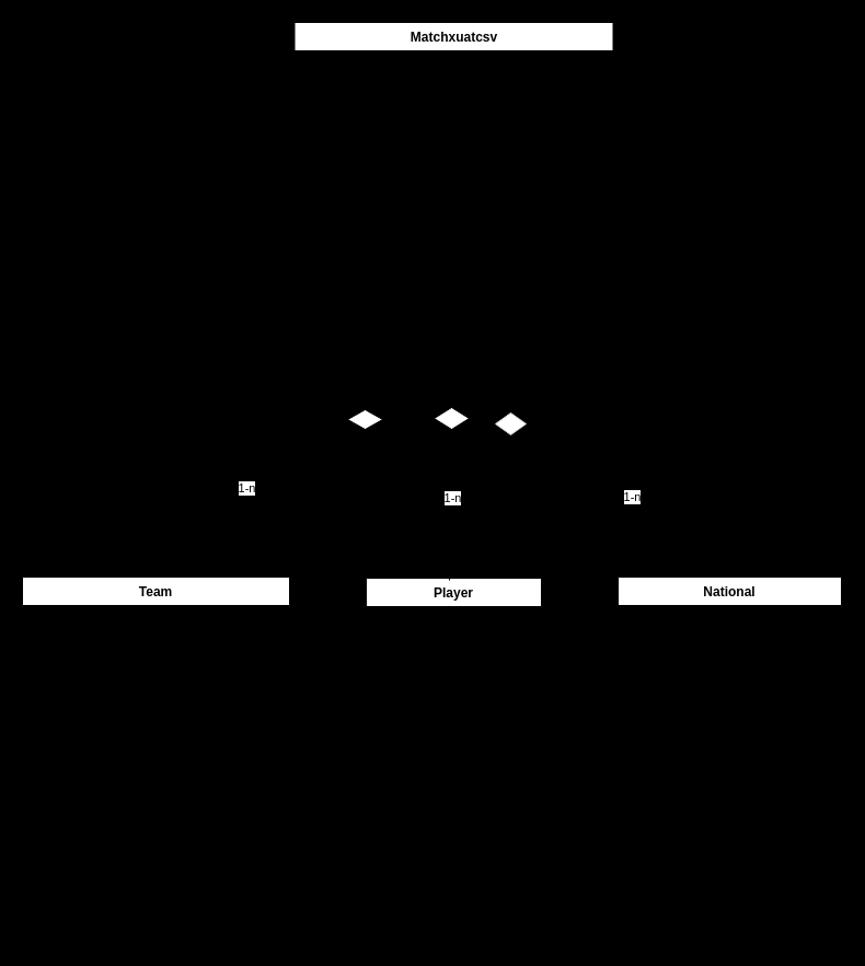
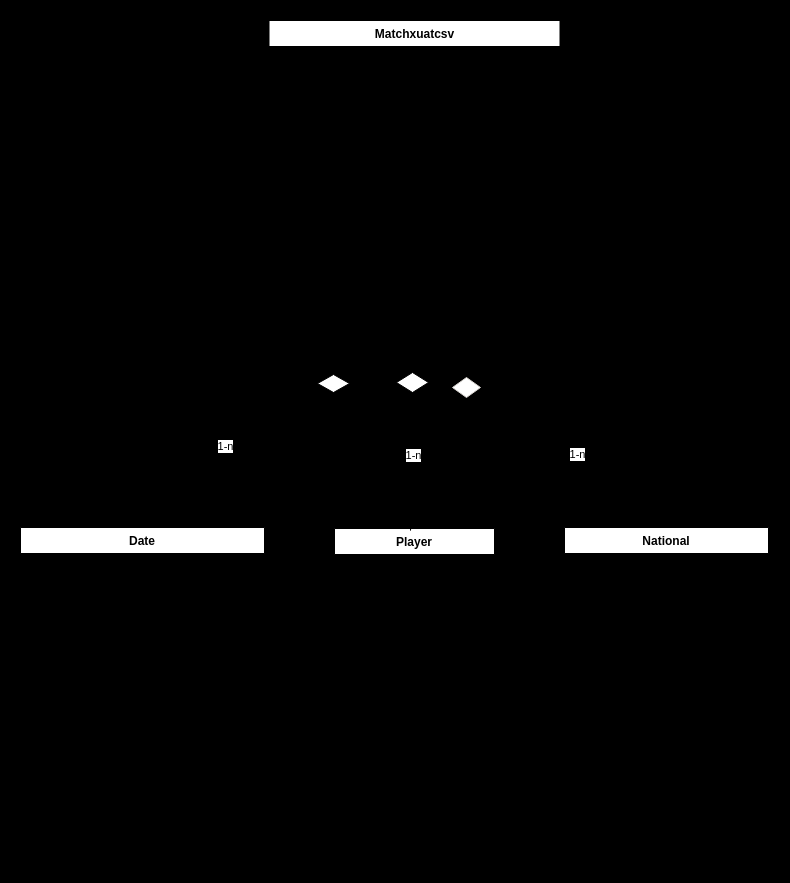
  <mxCell id="0" />
  <mxCell id="1" parent="0" />
  <mxCell id="2" value="&lt;font style=&quot;vertical-align: inherit;&quot;&gt;&lt;font style=&quot;vertical-align: inherit;&quot;&gt;Player&lt;/font&gt;&lt;/font&gt;" style="swimlane;fontStyle=1;align=center;verticalAlign=top;childLayout=stackLayout;horizontal=1;startSize=26;horizontalStack=0;resizeParent=1;resizeParentMax=0;resizeLast=0;collapsible=1;marginBottom=0;whiteSpace=wrap;html=1;" parent="1" vertex="1"><mxGeometry x="334" y="528" width="160" height="302" as="geometry"><mxRectangle x="310" y="220" width="100" height="30" as="alternateBounds" /></mxGeometry></mxCell>
  <mxCell id="3" value="&lt;font style=&quot;vertical-align: inherit;&quot;&gt;&lt;font style=&quot;vertical-align: inherit;&quot;&gt;- ID: string;&lt;br&gt;- Name: string;&lt;br&gt;- CMND: string;&lt;br&gt;- National: string;&lt;br&gt;- Date_of_birth: string;&lt;br&gt;- heght, weght: string;&lt;br&gt;- postion_play: string;&lt;br&gt;- IDteam: string&lt;br&gt;&lt;/font&gt;&lt;/font&gt;" style="text;strokeColor=none;fillColor=none;align=left;verticalAlign=top;spacingLeft=4;spacingRight=4;overflow=hidden;rotatable=0;points=[[0,0.5],[1,0.5]];portConstraint=eastwest;whiteSpace=wrap;html=1;" parent="2" vertex="1"><mxGeometry y="26" width="160" height="134" as="geometry" /></mxCell>
  <mxCell id="4" value="&lt;div&gt;void insert_inf();&lt;/div&gt;&lt;div&gt;void show_inf();&lt;/div&gt;&lt;div&gt;void insert_player_to_file();&lt;/div&gt;&lt;div&gt;string get_name();&lt;/div&gt;&lt;div&gt;string get_idteam();&lt;/div&gt;&lt;div&gt;void savefilecsv(string path);&lt;/div&gt;&lt;div&gt;bool operator==(const Player&amp;amp; other)const;&lt;/div&gt;" style="text;strokeColor=default;fillColor=none;align=left;verticalAlign=top;spacingLeft=4;spacingRight=4;overflow=hidden;rotatable=0;points=[[0,0.5],[1,0.5]];portConstraint=eastwest;whiteSpace=wrap;html=1;" parent="2" vertex="1"><mxGeometry y="160" width="160" height="142" as="geometry" /></mxCell>
- <mxCell id="5" value="Team" style="swimlane;fontStyle=1;align=center;verticalAlign=top;childLayout=stackLayout;horizontal=1;startSize=26;horizontalStack=0;resizeParent=1;resizeParentMax=0;resizeLast=0;collapsible=1;marginBottom=0;whiteSpace=wrap;html=1;" parent="1" vertex="1"><mxGeometry x="20" y="527" width="244" height="278" as="geometry" /></mxCell>
+ <mxCell id="5" value="Date" style="swimlane;fontStyle=1;align=center;verticalAlign=top;childLayout=stackLayout;horizontal=1;startSize=26;horizontalStack=0;resizeParent=1;resizeParentMax=0;resizeLast=0;collapsible=1;marginBottom=0;whiteSpace=wrap;html=1;" parent="1" vertex="1"><mxGeometry x="20" y="527" width="244" height="278" as="geometry" /></mxCell>
  <mxCell id="6" value="&lt;div&gt;- name, location, coach,id_team: string;&lt;/div&gt;&lt;div&gt;- vector&amp;lt;Player&amp;gt; list_player;&lt;/div&gt;" style="text;strokeColor=none;fillColor=none;align=left;verticalAlign=top;spacingLeft=4;spacingRight=4;overflow=hidden;rotatable=0;points=[[0,0.5],[1,0.5]];portConstraint=eastwest;whiteSpace=wrap;html=1;" parent="5" vertex="1"><mxGeometry y="26" width="244" height="42" as="geometry" /></mxCell>
  <mxCell id="7" value="" style="line;strokeWidth=1;fillColor=none;align=left;verticalAlign=middle;spacingTop=-1;spacingLeft=3;spacingRight=3;rotatable=0;labelPosition=right;points=[];portConstraint=eastwest;strokeColor=inherit;" parent="5" vertex="1"><mxGeometry y="68" width="244" height="8" as="geometry" /></mxCell>
  <mxCell id="8" value="&lt;div&gt;- void addPlayer(Player player);&lt;/div&gt;&lt;div&gt;- void insert_inf();&lt;/div&gt;&lt;div&gt;- void show_inf();&lt;/div&gt;&lt;div&gt;- void insert_player_from_file();&lt;/div&gt;&lt;div&gt;- void find_player_of_id_team(string id);&lt;/div&gt;&lt;div&gt;- string get_name();&lt;/div&gt;&lt;div&gt;- string get_id();&lt;/div&gt;&lt;div&gt;- void insert_team_to_file();&lt;/div&gt;&lt;div&gt;- string get_coach();&lt;/div&gt;&lt;div&gt;- string get_location();&lt;/div&gt;&lt;div&gt;-&amp;nbsp;&lt;span style=&quot;background-color: initial;&quot;&gt;void savefilecsv();&lt;/span&gt;&lt;/div&gt;&lt;div&gt;- bool operator==(const Team&amp;amp; other)const;&lt;/div&gt;&lt;div&gt;- void SavefileCsvPlayerOfTeam(string id);&lt;/div&gt;" style="text;strokeColor=none;fillColor=none;align=left;verticalAlign=top;spacingLeft=4;spacingRight=4;overflow=hidden;rotatable=0;points=[[0,0.5],[1,0.5]];portConstraint=eastwest;whiteSpace=wrap;html=1;" parent="5" vertex="1"><mxGeometry y="76" width="244" height="202" as="geometry" /></mxCell>
  <mxCell id="9" value="National" style="swimlane;fontStyle=1;align=center;verticalAlign=top;childLayout=stackLayout;horizontal=1;startSize=26;horizontalStack=0;resizeParent=1;resizeParentMax=0;resizeLast=0;collapsible=1;marginBottom=0;whiteSpace=wrap;html=1;" parent="1" vertex="1"><mxGeometry x="564" y="527" width="204" height="334" as="geometry" /></mxCell>
  <mxCell id="10" value="&lt;div&gt;- Date: string;&lt;/div&gt;&lt;div&gt;- Stadium: string;&lt;/div&gt;&lt;div&gt;- team1, team2: string;&lt;/div&gt;&lt;div&gt;- int score_doi_1,score_doi_2;&amp;nbsp;&lt;/div&gt;&lt;div&gt;- int staticscoredoi1,staticscoredoi2&amp;nbsp;&lt;/div&gt;" style="text;strokeColor=none;fillColor=none;align=left;verticalAlign=top;spacingLeft=4;spacingRight=4;overflow=hidden;rotatable=0;points=[[0,0.5],[1,0.5]];portConstraint=eastwest;whiteSpace=wrap;html=1;" parent="9" vertex="1"><mxGeometry y="26" width="204" height="84" as="geometry" /></mxCell>
  <mxCell id="11" value="" style="line;strokeWidth=1;fillColor=none;align=left;verticalAlign=middle;spacingTop=-1;spacingLeft=3;spacingRight=3;rotatable=0;labelPosition=right;points=[];portConstraint=eastwest;strokeColor=inherit;" parent="9" vertex="1"><mxGeometry y="110" width="204" height="8" as="geometry" /></mxCell>
  <mxCell id="12" value="&lt;div&gt;- void insert_inf();&lt;/div&gt;&lt;div&gt;- void show_inf();&lt;/div&gt;&lt;div&gt;- string get_date();&lt;/div&gt;&lt;div&gt;- string get_stadium();&lt;/div&gt;&lt;div&gt;- string get_team1();&lt;/div&gt;&lt;div&gt;- string get_team2();&lt;/div&gt;&lt;div&gt;- int get_score1();&lt;/div&gt;&lt;div&gt;- int get_score2();&lt;/div&gt;&lt;div&gt;- void insert_to_file();&lt;/div&gt;&lt;div&gt;- void savefilecsv();&lt;/div&gt;&lt;div&gt;- void Score_statistics();&lt;/div&gt;&lt;div&gt;- int get_staticscoredoi1();&lt;/div&gt;&lt;div&gt;- int get_staticscoredoi2();&lt;/div&gt;&lt;div&gt;- void showdiem();&amp;nbsp;&lt;/div&gt;" style="text;strokeColor=none;fillColor=none;align=left;verticalAlign=top;spacingLeft=4;spacingRight=4;overflow=hidden;rotatable=0;points=[[0,0.5],[1,0.5]];portConstraint=eastwest;whiteSpace=wrap;html=1;" parent="9" vertex="1"><mxGeometry y="118" width="204" height="216" as="geometry" /></mxCell>
  <mxCell id="13" value="Matchxuatcsv" style="swimlane;fontStyle=1;align=center;verticalAlign=top;childLayout=stackLayout;horizontal=1;startSize=26;horizontalStack=0;resizeParent=1;resizeParentMax=0;resizeLast=0;collapsible=1;marginBottom=0;whiteSpace=wrap;html=1;" parent="1" vertex="1"><mxGeometry x="268.5" y="20" width="291" height="354" as="geometry" /></mxCell>
  <mxCell id="14" value="&lt;div&gt;vector&amp;lt;Team&amp;gt; list_team;&lt;/div&gt;&lt;div&gt;vector&amp;lt;Match&amp;gt; list_match;&lt;/div&gt;&lt;div&gt;vector&amp;lt;Player&amp;gt; list_player;&lt;/div&gt;" style="text;strokeColor=none;fillColor=none;align=left;verticalAlign=top;spacingLeft=4;spacingRight=4;overflow=hidden;rotatable=0;points=[[0,0.5],[1,0.5]];portConstraint=eastwest;whiteSpace=wrap;html=1;" parent="13" vertex="1"><mxGeometry y="26" width="291" height="52" as="geometry" /></mxCell>
  <mxCell id="15" value="" style="line;strokeWidth=1;fillColor=none;align=left;verticalAlign=middle;spacingTop=-1;spacingLeft=3;spacingRight=3;rotatable=0;labelPosition=right;points=[];portConstraint=eastwest;strokeColor=inherit;" parent="13" vertex="1"><mxGeometry y="78" width="291" height="8" as="geometry" /></mxCell>
  <mxCell id="16" value="&lt;div&gt;- void insertPlayerformfile();&lt;/div&gt;&lt;div&gt;- void find_player_by_name(string name);&lt;/div&gt;&lt;div&gt;- void showallplayer();&lt;/div&gt;&lt;div&gt;- void find_team_by_name(string name);&lt;/div&gt;&lt;div&gt;- void find_team_by_id(string id);&lt;/div&gt;&lt;div&gt;- void insert_team_from_file();&lt;/div&gt;&lt;div&gt;- void insert_Match_from_file();&lt;/div&gt;&lt;div&gt;- void show_all_team();&lt;/div&gt;&lt;div&gt;- void show_all_match();&lt;/div&gt;&lt;div&gt;- void find_match_by_date(string date);&lt;/div&gt;&lt;div&gt;&lt;span style=&quot;background-color: initial;&quot;&gt;- void find_match_by_stadium(string st);&lt;/span&gt;&lt;/div&gt;&lt;div&gt;- void find_match_by_team(string team);&lt;/div&gt;&lt;div&gt;- void find_team_by_coach(string coach);&lt;/div&gt;&lt;div&gt;- void find_team_by_location(string location);&lt;/div&gt;&lt;div&gt;- string get_idteam_by_nameTeam(string name);&lt;/div&gt;&lt;div&gt;- void removePlayerbyName(string name);&lt;/div&gt;&lt;div&gt;- void removeTeambyname(string name);&lt;/div&gt;&lt;div&gt;- void removeMatchbyindex(int n);&lt;/div&gt;&lt;div&gt;- void Playerxuatcsv();&lt;/div&gt;&lt;div&gt;- void Teamxuatcsv();&lt;/div&gt;&lt;div&gt;- void Matchxuatcsv();&lt;/div&gt;&lt;div&gt;- void xuatcsvPlayerofTeam(string id);&lt;/div&gt;&lt;div&gt;- void Score_statistics();&lt;/div&gt;" style="text;strokeColor=none;fillColor=none;align=left;verticalAlign=top;spacingLeft=4;spacingRight=4;overflow=hidden;rotatable=0;points=[[0,0.5],[1,0.5]];portConstraint=eastwest;whiteSpace=wrap;html=1;" parent="13" vertex="1"><mxGeometry y="86" width="291" height="268" as="geometry" /></mxCell>
  <mxCell id="17" value="" style="rhombus;whiteSpace=wrap;html=1;verticalAlign=top;fontStyle=1;startSize=26;" parent="1" vertex="1"><mxGeometry x="317" y="374" width="32" height="18" as="geometry" /></mxCell>
  <mxCell id="18" value="" style="rhombus;whiteSpace=wrap;html=1;verticalAlign=top;fontStyle=1;startSize=26;" parent="1" vertex="1"><mxGeometry x="396" y="372" width="32" height="20" as="geometry" /></mxCell>
  <mxCell id="19" value="" style="endArrow=none;html=1;rounded=0;entryX=0.5;entryY=1;entryDx=0;entryDy=0;exitX=0.475;exitY=0.007;exitDx=0;exitDy=0;exitPerimeter=0;" parent="1" source="2" target="18" edge="1"><mxGeometry width="50" height="50" relative="1" as="geometry"><mxPoint x="424" y="526" as="sourcePoint" /><mxPoint x="474" y="476" as="targetPoint" /><Array as="points"><mxPoint x="412" y="498" /></Array></mxGeometry></mxCell>
  <mxCell id="20" value="1-n" style="edgeLabel;html=1;align=center;verticalAlign=middle;resizable=0;points=[];" vertex="1" connectable="0" parent="19"><mxGeometry x="0.094" relative="1" as="geometry"><mxPoint as="offset" /></mxGeometry></mxCell>
  <mxCell id="21" value="1-n" style="endArrow=none;html=1;rounded=0;exitX=0.5;exitY=0;exitDx=0;exitDy=0;entryX=0.5;entryY=1;entryDx=0;entryDy=0;" parent="1" source="5" target="17" edge="1"><mxGeometry width="50" height="50" relative="1" as="geometry"><mxPoint x="420" y="428" as="sourcePoint" /><mxPoint x="313" y="402" as="targetPoint" /><Array as="points"><mxPoint x="140" y="495" /><mxPoint x="145" y="447" /><mxPoint x="331" y="445" /></Array></mxGeometry></mxCell>
  <mxCell id="22" value="" style="edgeStyle=orthogonalEdgeStyle;rounded=0;orthogonalLoop=1;jettySize=auto;html=1;" parent="1" source="9" edge="1"><mxGeometry relative="1" as="geometry"><mxPoint x="666" y="527" as="sourcePoint" /><mxPoint x="466" y="387" as="targetPoint" /><Array as="points"><mxPoint x="666" y="450" /><mxPoint x="466" y="450" /></Array></mxGeometry></mxCell>
  <mxCell id="23" value="1-n" style="edgeLabel;html=1;align=center;verticalAlign=middle;resizable=0;points=[];" vertex="1" connectable="0" parent="22"><mxGeometry x="-0.018" y="3" relative="1" as="geometry"><mxPoint as="offset" /></mxGeometry></mxCell>
  <mxCell id="24" value="" style="rhombus;whiteSpace=wrap;html=1;verticalAlign=top;fontStyle=1;startSize=26;strokeColor=#d9d5d0;" parent="1" vertex="1"><mxGeometry x="452" y="377" width="28" height="20" as="geometry" /></mxCell>
